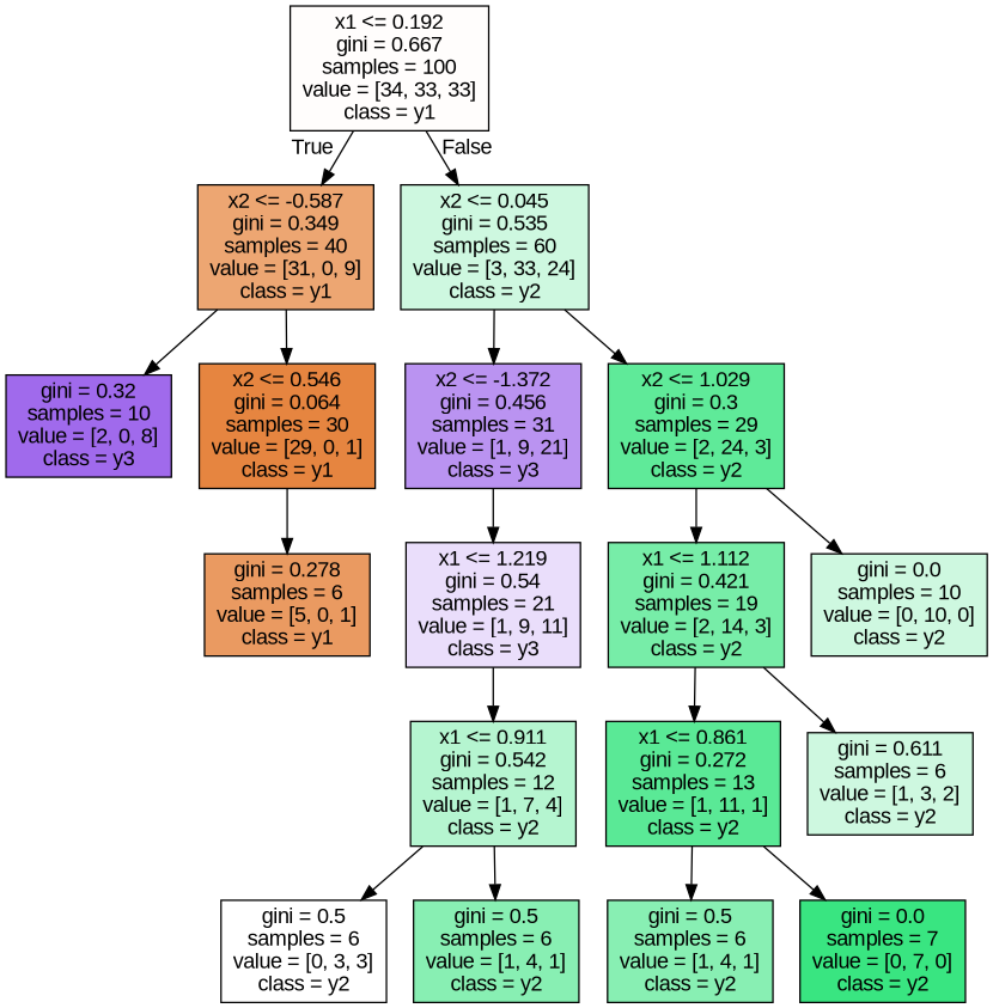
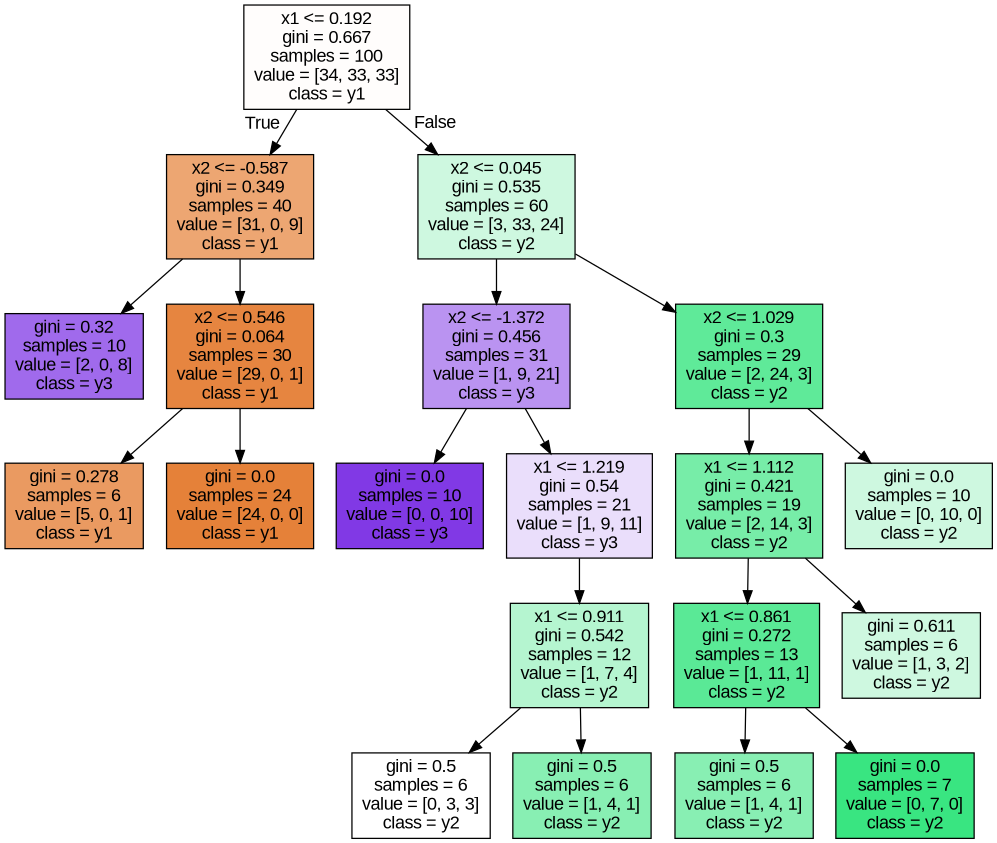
  digraph {
    fontname="Liberation Sans"
    node [color=black fillcolor="#cef8e0" fontname="Liberation Sans" shape=box style=filled]
    edge [fontname="Liberation Sans"]
    n1 [fillcolor="#fffdfc" label="x1 <= 0.192\ngini = 0.667\nsamples = 100\nvalue = [34, 33, 33]\nclass = y1"]
    n2 [fillcolor="#eda672" label="x2 <= -0.587\ngini = 0.349\nsamples = 40\nvalue = [31, 0, 9]\nclass = y1"]
    n3 [label="x2 <= 0.045\ngini = 0.535\nsamples = 60\nvalue = [3, 33, 24]\nclass = y2"]
    n4 [fillcolor="#a06aec" label="gini = 0.32\nsamples = 10\nvalue = [2, 0, 8]\nclass = y3"]
    n5 [fillcolor="#e68540" label="x2 <= 0.546\ngini = 0.064\nsamples = 30\nvalue = [29, 0, 1]\nclass = y1"]
    n6 [fillcolor="#ba93f1" label="x2 <= -1.372\ngini = 0.456\nsamples = 31\nvalue = [1, 9, 21]\nclass = y3"]
    n7 [fillcolor="#5fea99" label="x2 <= 1.029\ngini = 0.3\nsamples = 29\nvalue = [2, 24, 3]\nclass = y2"]
    n8 [fillcolor="#ea9a61" label="gini = 0.278\nsamples = 6\nvalue = [5, 0, 1]\nclass = y1"]
+   n9 [fillcolor="#e58139" label="gini = 0.0\nsamples = 24\nvalue = [24, 0, 0]\nclass = y1"]
+   n10 [fillcolor="#8139e5" label="gini = 0.0\nsamples = 10\nvalue = [0, 0, 10]\nclass = y3"]
    n11 [fillcolor="#eadefb" label="x1 <= 1.219\ngini = 0.54\nsamples = 21\nvalue = [1, 9, 11]\nclass = y3"]
    n12 [fillcolor="#77eda8" label="x1 <= 1.112\ngini = 0.421\nsamples = 19\nvalue = [2, 14, 3]\nclass = y2"]
    n13 [label="gini = 0.0\nsamples = 10\nvalue = [0, 10, 0]\nclass = y2"]
    n14 [fillcolor="#b5f5d0" label="x1 <= 0.911\ngini = 0.542\nsamples = 12\nvalue = [1, 7, 4]\nclass = y2"]
    n15 [fillcolor="#ffffff" label="gini = 0.5\nsamples = 6\nvalue = [0, 3, 3]\nclass = y2"]
    n16 [fillcolor="#88efb3" label="gini = 0.5\nsamples = 6\nvalue = [1, 4, 1]\nclass = y2"]
    n17 [fillcolor="#5ae996" label="x1 <= 0.861\ngini = 0.272\nsamples = 13\nvalue = [1, 11, 1]\nclass = y2"]
    n18 [label="gini = 0.611\nsamples = 6\nvalue = [1, 3, 2]\nclass = y2"]
    n19 [fillcolor="#88efb3" label="gini = 0.5\nsamples = 6\nvalue = [1, 4, 1]\nclass = y2"]
    n20 [fillcolor="#39e581" label="gini = 0.0\nsamples = 7\nvalue = [0, 7, 0]\nclass = y2"]
    n1 -> n2 [headlabel=True labelangle=45 labeldistance=2.5]
    n1 -> n3 [headlabel=False labelangle=-45 labeldistance=2.5]
    n2 -> n4
    n2 -> n5
    n3 -> n6
    n3 -> n7
    n5 -> n8
+   n5 -> n9
+   n6 -> n10
    n6 -> n11
    n7 -> n12
    n7 -> n13
    n11 -> n14
    n12 -> n17
    n12 -> n18
    n14 -> n15
    n14 -> n16
    n17 -> n19
    n17 -> n20
  }
